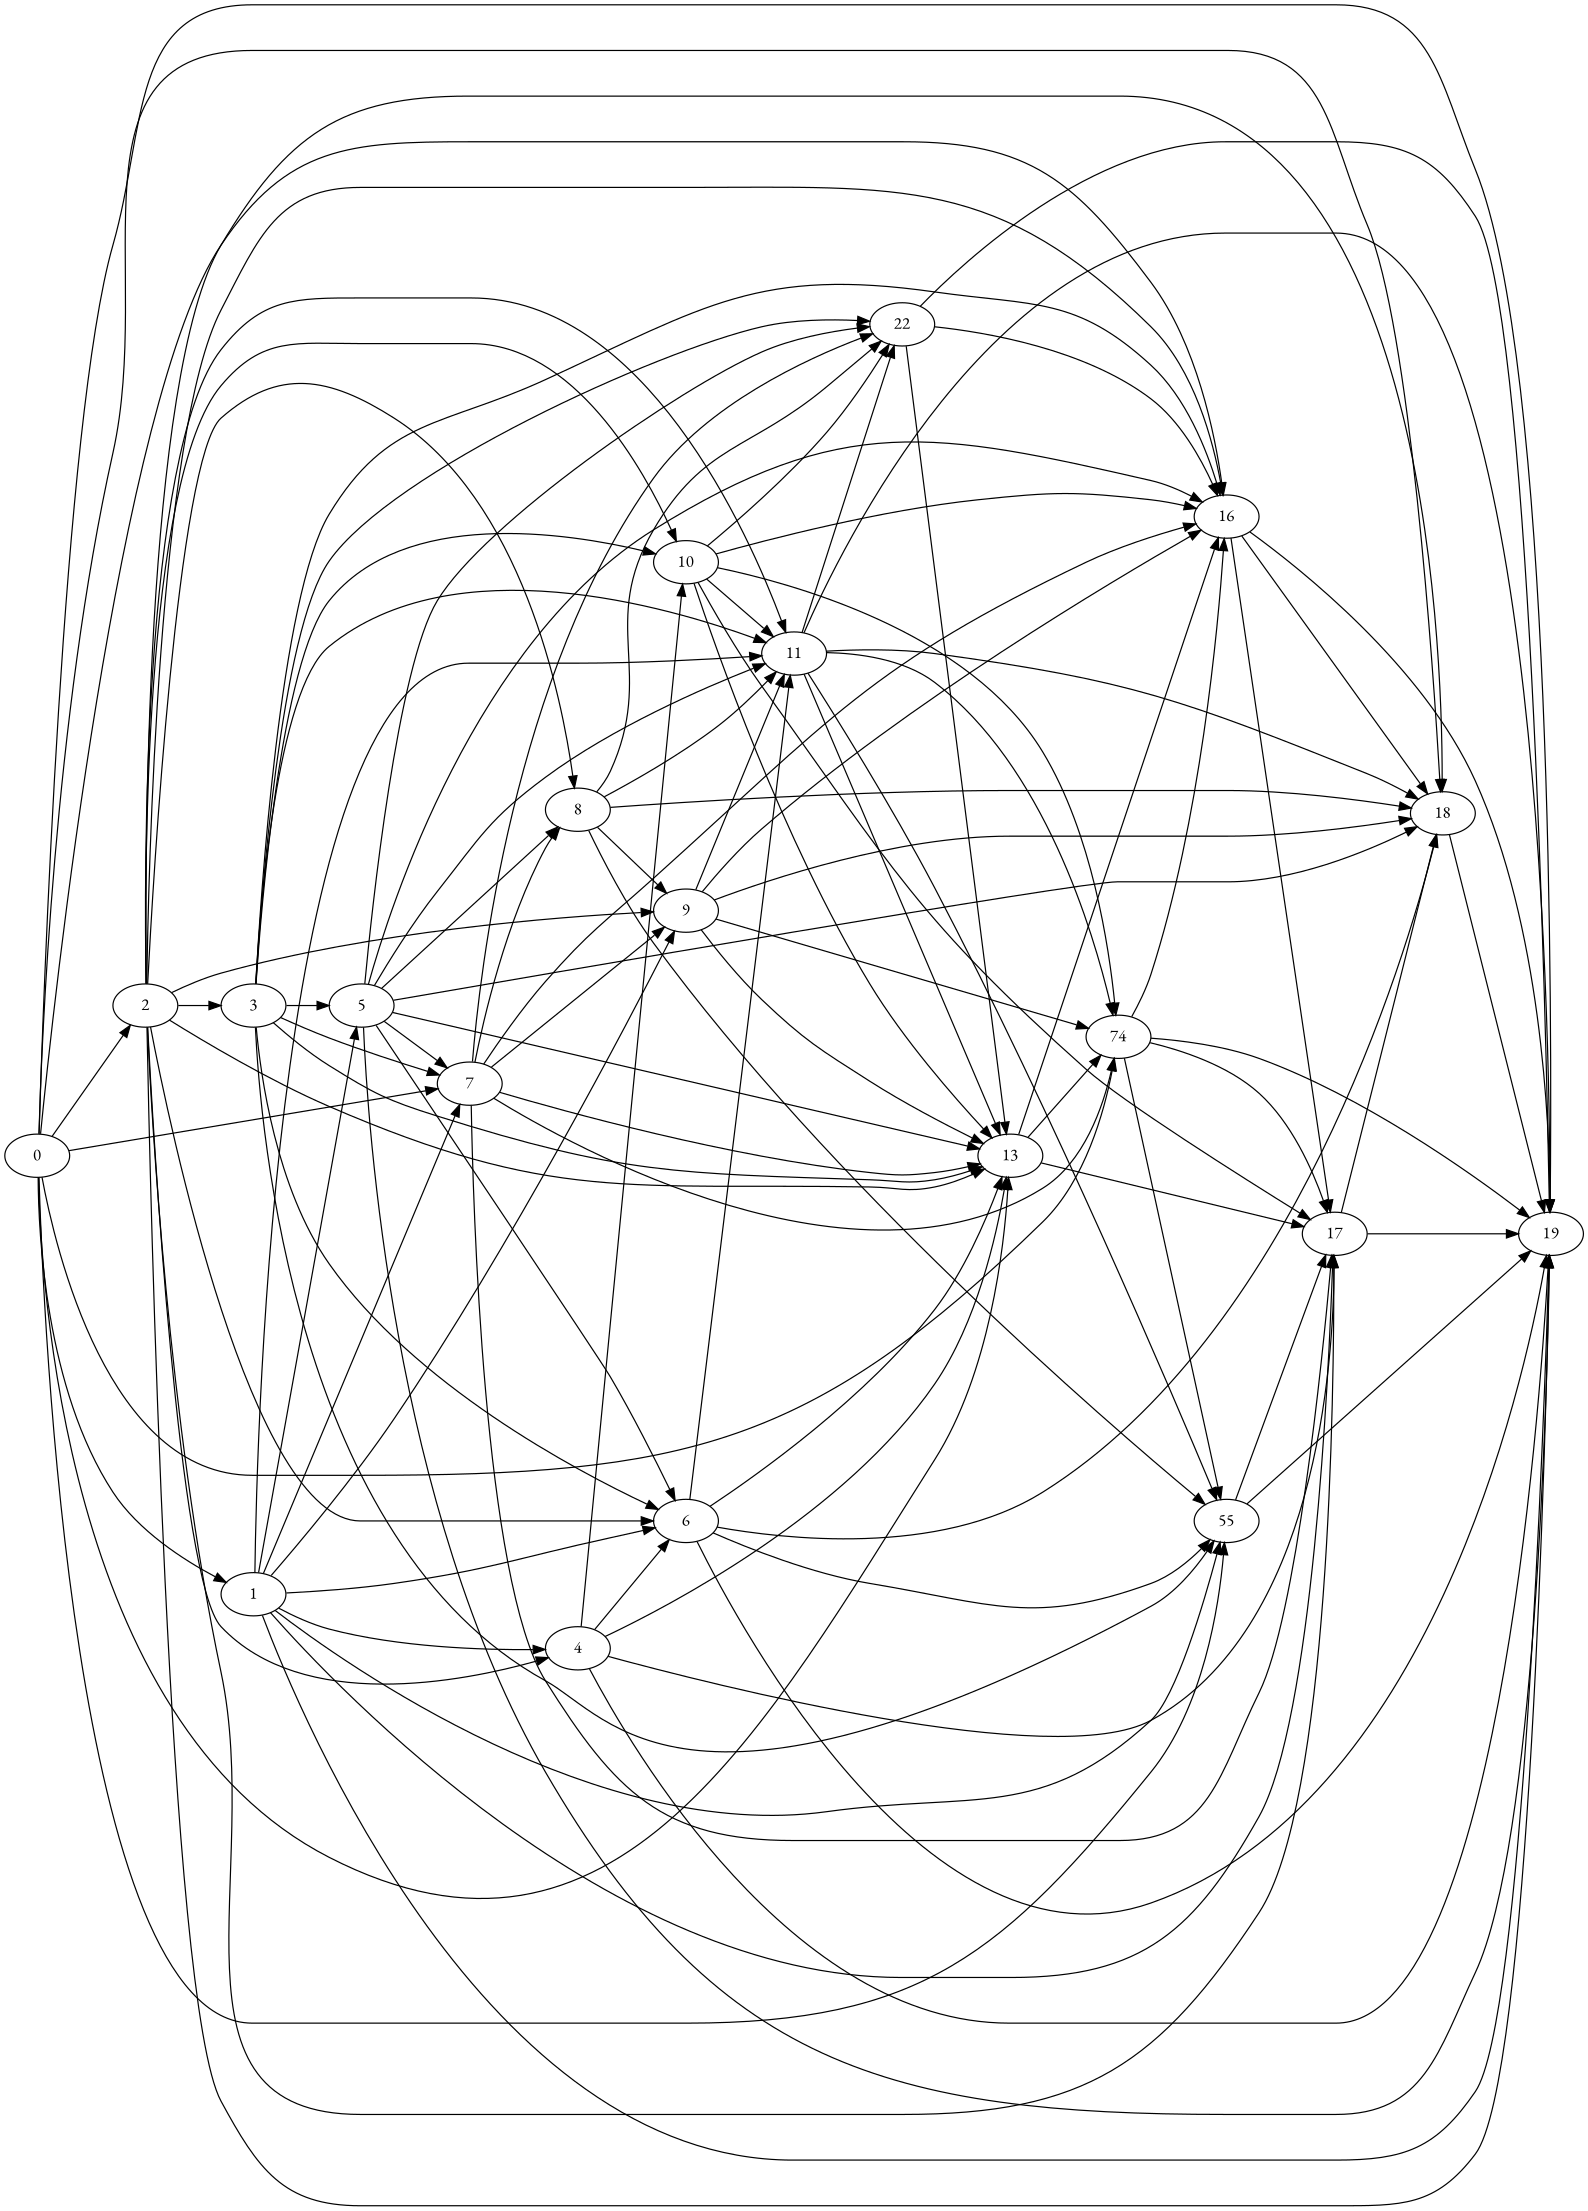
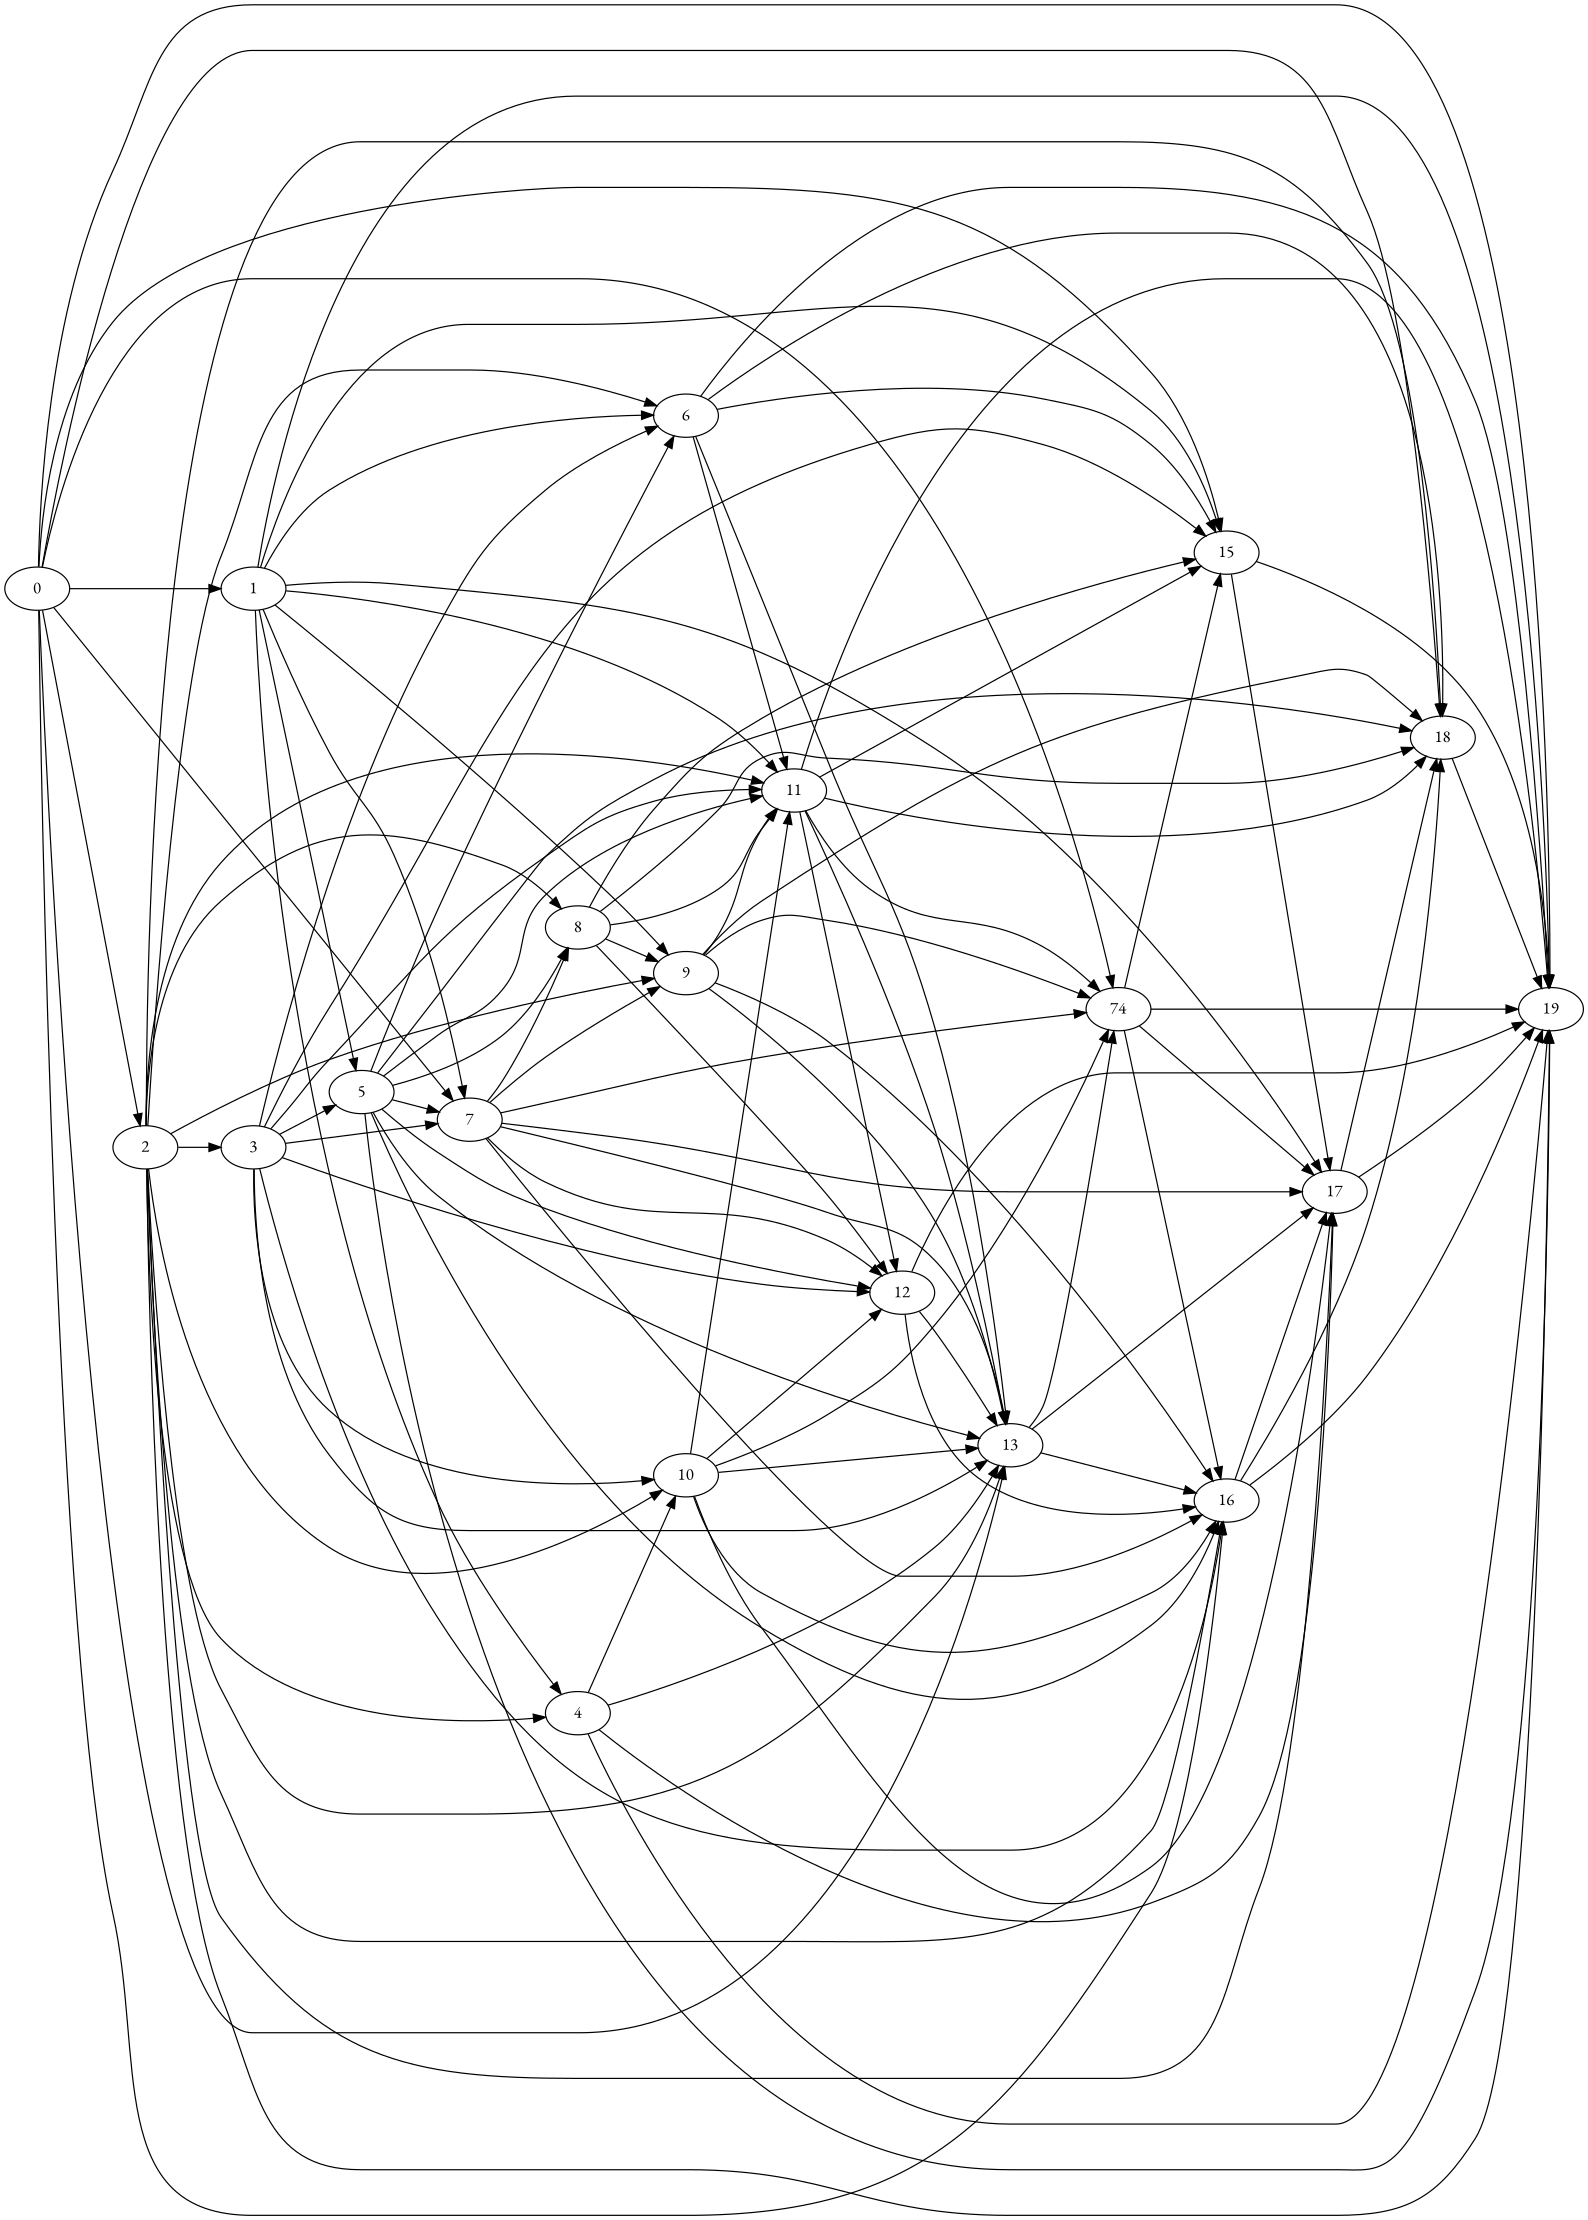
  digraph {
    fontname="EB Garamond"
    rankdir=LR
    node [fontname="EB Garamond"]
    edge [fontname="EB Garamond"]
    0
    1
    2
    7
    13
    n6 [label=74]
-   15 [label=55]
+   15
    16
    18
    19
    4
    5
    6
    9
    11
    17
    3
    8
    10
-   12 [label=22]
+   12
    0 -> 1
    0 -> 2
    0 -> 7
    0 -> 13
    0 -> n6
    0 -> 15
    0 -> 16
    0 -> 18
    0 -> 19
    1 -> 7
    1 -> 15
    1 -> 19
    1 -> 4
    1 -> 5
    1 -> 6
    1 -> 9
    1 -> 11
    1 -> 17
    2 -> 13
    2 -> 16
    2 -> 18
    2 -> 19
    2 -> 4
    2 -> 6
    2 -> 9
    2 -> 11
    2 -> 17
    2 -> 3
    2 -> 8
    2 -> 10
    7 -> 13
    7 -> n6
    7 -> 16
    7 -> 9
    7 -> 17
    7 -> 8
    7 -> 12
    13 -> n6
    13 -> 16
    13 -> 17
    n6 -> 15
    n6 -> 16
    n6 -> 19
    n6 -> 17
    15 -> 19
    15 -> 17
    16 -> 18
    16 -> 19
    16 -> 17
    18 -> 19
    4 -> 13
    4 -> 19
-   4 -> 6
    4 -> 17
    4 -> 10
    5 -> 7
    5 -> 13
    5 -> 16
    5 -> 18
    5 -> 19
    5 -> 6
    5 -> 11
    5 -> 8
    5 -> 12
    6 -> 13
    6 -> 15
    6 -> 18
    6 -> 19
    6 -> 11
    9 -> 13
    9 -> n6
    9 -> 16
    9 -> 18
    9 -> 11
    11 -> 13
    11 -> n6
    11 -> 15
    11 -> 18
    11 -> 19
    11 -> 12
    17 -> 18
    17 -> 19
    3 -> 7
    3 -> 13
    3 -> 15
    3 -> 16
    3 -> 5
    3 -> 6
    3 -> 11
    3 -> 10
    3 -> 12
    8 -> 15
    8 -> 18
    8 -> 9
    8 -> 11
    8 -> 12
    10 -> 13
    10 -> n6
    10 -> 16
    10 -> 11
    10 -> 17
    10 -> 12
    12 -> 13
    12 -> 16
    12 -> 19
  }
